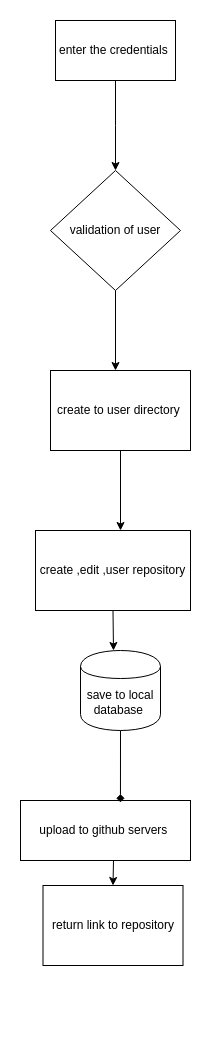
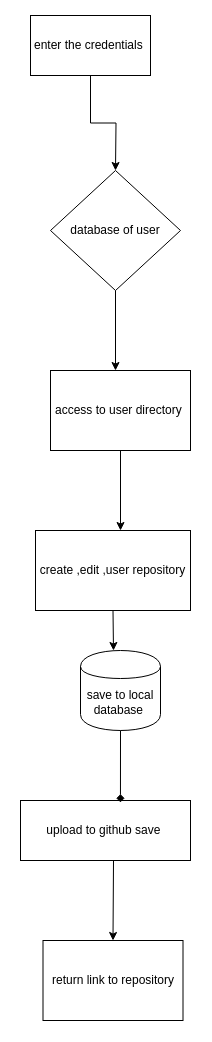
  <mxCell id="0" />
  <mxCell id="1" parent="0" />
  <mxCell id="2" style="edgeStyle=orthogonalEdgeStyle;rounded=0;orthogonalLoop=1;jettySize=auto;html=1;exitX=0.5;exitY=1;exitDx=0;exitDy=0;" parent="1" source="3" edge="1"><mxGeometry relative="1" as="geometry"><mxPoint x="115" y="170" as="targetPoint" /></mxGeometry></mxCell>
- <mxCell id="3" value="enter the credentials&amp;nbsp;" style="rounded=0;whiteSpace=wrap;html=1;" parent="1" vertex="1"><mxGeometry x="55" y="20" width="120" height="60" as="geometry" /></mxCell>
- <mxCell id="4" value="validation of user&lt;br&gt;" style="rhombus;whiteSpace=wrap;html=1;" parent="1" vertex="1"><mxGeometry x="50" y="170" width="130" height="120" as="geometry" /></mxCell>
- <mxCell id="5" value="create to user directory&amp;nbsp;" style="rounded=0;whiteSpace=wrap;html=1;" parent="1" vertex="1"><mxGeometry x="50" y="370" width="140" height="80" as="geometry" /></mxCell>
+ <mxCell id="3" value="enter the credentials&amp;nbsp;" style="rounded=0;whiteSpace=wrap;html=1;" parent="1" vertex="1"><mxGeometry x="30" y="15" width="120" height="60" as="geometry" /></mxCell>
+ <mxCell id="4" value="database of user&lt;br&gt;" style="rhombus;whiteSpace=wrap;html=1;" parent="1" vertex="1"><mxGeometry x="50" y="170" width="130" height="120" as="geometry" /></mxCell>
+ <mxCell id="5" value="access to user directory&amp;nbsp;" style="rounded=0;whiteSpace=wrap;html=1;" parent="1" vertex="1"><mxGeometry x="50" y="370" width="140" height="80" as="geometry" /></mxCell>
  <mxCell id="6" value="create ,edit ,user repository" style="rounded=0;whiteSpace=wrap;html=1;" parent="1" vertex="1"><mxGeometry x="35" y="530" width="155" height="80" as="geometry" /></mxCell>
- <mxCell id="7" value="return link to repository" style="rounded=0;whiteSpace=wrap;html=1;" parent="1" vertex="1"><mxGeometry x="42.5" y="885" width="140" height="80" as="geometry" /></mxCell>
+ <mxCell id="7" value="return link to repository" style="rounded=0;whiteSpace=wrap;html=1;" parent="1" vertex="1"><mxGeometry x="42.5" y="940" width="140" height="80" as="geometry" /></mxCell>
  <mxCell id="8" value="" style="endArrow=classic;html=1;exitX=0.5;exitY=1;exitDx=0;exitDy=0;" parent="1" source="4" edge="1"><mxGeometry width="50" height="50" relative="1" as="geometry"><mxPoint x="40" y="850" as="sourcePoint" /><mxPoint x="115" y="370" as="targetPoint" /></mxGeometry></mxCell>
  <mxCell id="9" value="" style="endArrow=classic;html=1;exitX=0.5;exitY=1;exitDx=0;exitDy=0;" parent="1" source="5" edge="1"><mxGeometry width="50" height="50" relative="1" as="geometry"><mxPoint x="40" y="850" as="sourcePoint" /><mxPoint x="120" y="530" as="targetPoint" /></mxGeometry></mxCell>
- <mxCell id="10" value="upload to github servers&amp;nbsp;" style="rounded=0;whiteSpace=wrap;html=1;" parent="1" vertex="1"><mxGeometry x="20" y="800" width="170" height="60" as="geometry" /></mxCell>
+ <mxCell id="10" value="upload to github save&amp;nbsp;" style="rounded=0;whiteSpace=wrap;html=1;" parent="1" vertex="1"><mxGeometry x="20" y="800" width="170" height="60" as="geometry" /></mxCell>
  <mxCell id="11" value="" style="endArrow=classic;html=1;entryX=0.5;entryY=0;entryDx=0;entryDy=0;" parent="1" target="7" edge="1"><mxGeometry width="50" height="50" relative="1" as="geometry"><mxPoint x="113" y="860" as="sourcePoint" /><mxPoint x="70" y="1040" as="targetPoint" /></mxGeometry></mxCell>
  <mxCell id="12" value="save to local database&amp;nbsp;" style="shape=cylinder;whiteSpace=wrap;html=1;boundedLbl=1;backgroundOutline=1;" parent="1" vertex="1"><mxGeometry x="80" y="650" width="80" height="80" as="geometry" /></mxCell>
  <mxCell id="13" value="" style="endArrow=diamond;html=1;exitX=0.5;exitY=1;exitDx=0;exitDy=0;entryX=0.588;entryY=0.033;entryDx=0;entryDy=0;entryPerimeter=0;" parent="1" source="12" target="10" edge="1"><mxGeometry width="50" height="50" relative="1" as="geometry"><mxPoint x="20" y="1090" as="sourcePoint" /><mxPoint x="70" y="1040" as="targetPoint" /></mxGeometry></mxCell>
  <mxCell id="14" value="" style="endArrow=classic;html=1;exitX=0.5;exitY=1;exitDx=0;exitDy=0;" parent="1" source="6" edge="1"><mxGeometry width="50" height="50" relative="1" as="geometry"><mxPoint x="20" y="1090" as="sourcePoint" /><mxPoint x="113" y="650" as="targetPoint" /></mxGeometry></mxCell>
